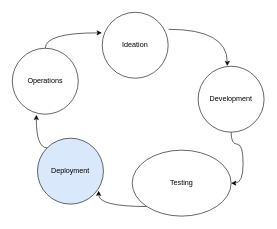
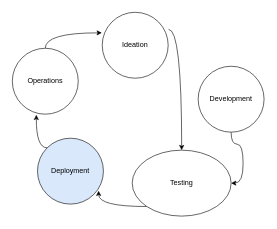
  <mxCell id="0" />
  <mxCell id="1" parent="0" />
  <mxCell id="2" style="edgeStyle=orthogonalEdgeStyle;orthogonalLoop=1;jettySize=auto;html=1;exitX=0;exitY=1;exitDx=0;exitDy=0;curved=1;entryX=0.927;entryY=0.797;entryDx=0;entryDy=0;entryPerimeter=0;" edge="1" parent="1" source="3" target="5"><mxGeometry relative="1" as="geometry"><mxPoint x="210" y="304" as="targetPoint" /><Array as="points"><mxPoint x="164" y="344" /></Array></mxGeometry></mxCell>
  <mxCell id="3" value="Testing" style="ellipse;whiteSpace=wrap;html=1;aspect=fixed;" vertex="1" parent="1"><mxGeometry x="220" y="250" width="165" height="110" as="geometry" /></mxCell>
  <mxCell id="4" style="edgeStyle=orthogonalEdgeStyle;orthogonalLoop=1;jettySize=auto;html=1;exitX=0;exitY=0;exitDx=0;exitDy=0;curved=1;entryX=0.364;entryY=1.009;entryDx=0;entryDy=0;entryPerimeter=0;" edge="1" parent="1" source="5" target="11"><mxGeometry relative="1" as="geometry"><mxPoint x="60" y="240" as="targetPoint" /><Array as="points"><mxPoint x="60" y="246" /></Array></mxGeometry></mxCell>
  <mxCell id="5" value="Deployment" style="ellipse;whiteSpace=wrap;html=1;aspect=fixed;fillColor=#dae8fc;" vertex="1" parent="1"><mxGeometry x="62" y="230" width="110" height="110" as="geometry" /></mxCell>
  <mxCell id="6" style="edgeStyle=orthogonalEdgeStyle;orthogonalLoop=1;jettySize=auto;html=1;exitX=0.5;exitY=1;exitDx=0;exitDy=0;curved=1;entryX=1;entryY=0.5;entryDx=0;entryDy=0;" edge="1" parent="1" source="7" target="3"><mxGeometry relative="1" as="geometry"><mxPoint x="380" y="240" as="targetPoint" /></mxGeometry></mxCell>
  <mxCell id="7" value="Development" style="ellipse;whiteSpace=wrap;html=1;aspect=fixed;" vertex="1" parent="1"><mxGeometry x="330" y="110" width="110" height="110" as="geometry" /></mxCell>
- <mxCell id="8" style="edgeStyle=orthogonalEdgeStyle;orthogonalLoop=1;jettySize=auto;html=1;exitX=1.006;exitY=0.258;exitDx=0;exitDy=0;entryX=0.442;entryY=-0.003;entryDx=0;entryDy=0;entryPerimeter=0;curved=1;exitPerimeter=0;" edge="1" parent="1" source="9" target="7"><mxGeometry relative="1" as="geometry"><mxPoint x="360" y="100" as="targetPoint" /></mxGeometry></mxCell>
+ <mxCell id="8" style="edgeStyle=orthogonalEdgeStyle;orthogonalLoop=1;jettySize=auto;html=1;exitX=1.006;exitY=0.258;exitDx=0;exitDy=0;curved=1;exitPerimeter=0;" edge="1" parent="1" source="9" target="3"><mxGeometry relative="1" as="geometry"><mxPoint x="360" y="100" as="targetPoint" /></mxGeometry></mxCell>
  <mxCell id="9" value="Ideation" style="ellipse;whiteSpace=wrap;html=1;aspect=fixed;" vertex="1" parent="1"><mxGeometry x="170" y="20" width="110" height="110" as="geometry" /></mxCell>
  <mxCell id="10" style="edgeStyle=orthogonalEdgeStyle;orthogonalLoop=1;jettySize=auto;html=1;exitX=0.5;exitY=0;exitDx=0;exitDy=0;curved=1;entryX=-0.006;entryY=0.312;entryDx=0;entryDy=0;entryPerimeter=0;" edge="1" parent="1" source="11" target="9"><mxGeometry relative="1" as="geometry"><mxPoint x="95" y="60" as="targetPoint" /></mxGeometry></mxCell>
  <mxCell id="11" value="Operations" style="ellipse;whiteSpace=wrap;html=1;aspect=fixed;" vertex="1" parent="1"><mxGeometry x="20" y="80" width="110" height="110" as="geometry" /></mxCell>
